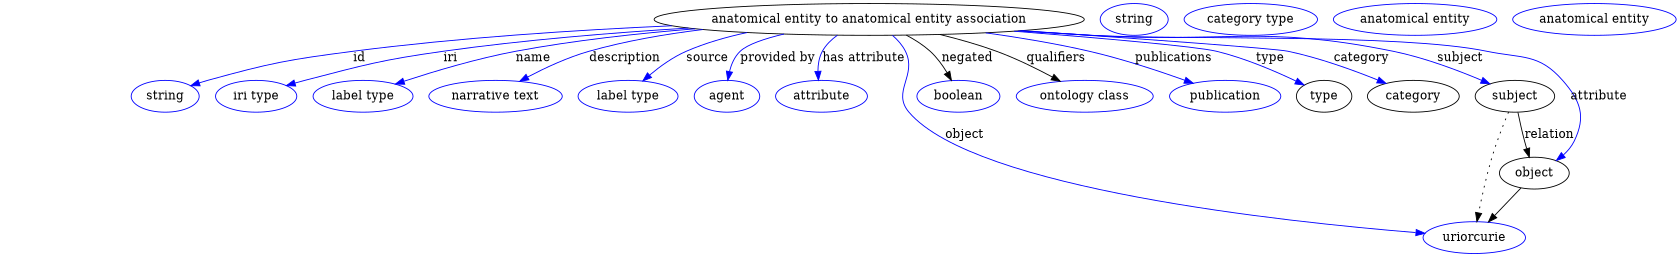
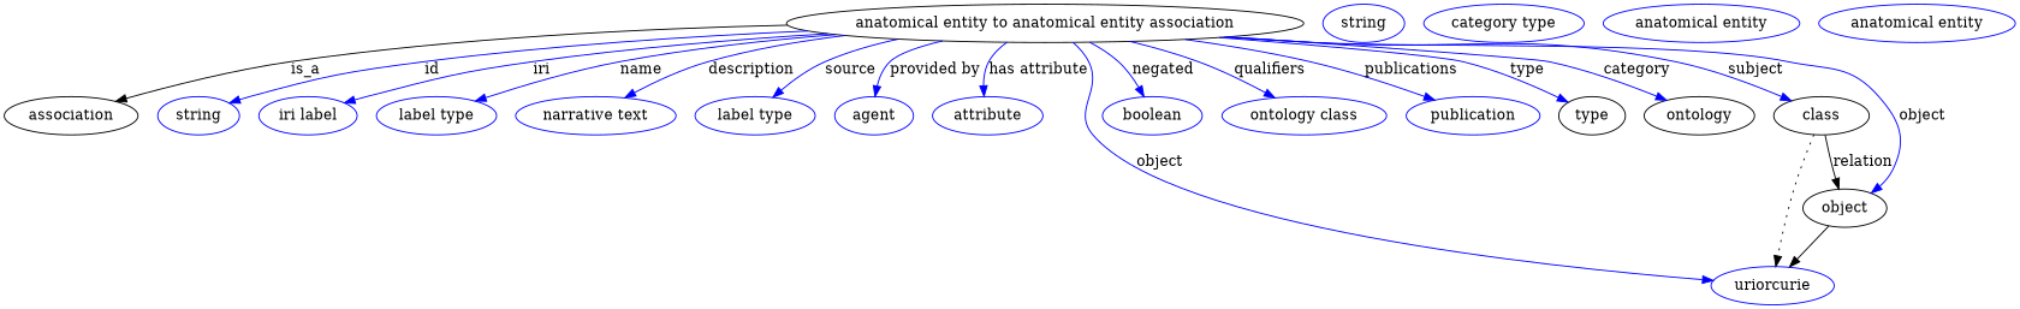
  digraph {
    node [color=blue]
    edge [color=blue style=solid]
    n1 [height=0.5 label="anatomical entity to anatomical entity association" width=6.7702 color=""]
+   association [height=0.5 width=1.7512 color=""]
    n3 [height=0.5 label=string width=1.0652]
-   n4 [height=0.5 label="iri type" width=1.2277]
+   n4 [height=0.5 label="iri label" width=1.2277]
    n5 [height=0.5 label="label type" width=1.5707]
    n6 [height=0.5 label="narrative text" width=2.0943]
    n7 [height=0.5 label="label type" width=1.5707]
    n8 [height=0.5 label=agent width=1.0291]
    n9 [height=0.5 label=attribute width=1.4443]
    n10 [height=0.5 label=uriorcurie width=1.6068]
    n11 [height=0.5 label=boolean width=1.2999]
    n12 [height=0.5 label="ontology class" width=2.1484]
    n13 [height=0.5 label=publication width=1.7512]
    type [height=0.5 width=0.86659 color=""]
-   category [height=0.5 width=1.4443 color=""]
-   subject [height=0.5 width=1.2457 color=""]
+   category [height=0.5 width=1.4443 label=ontology color=""]
+   subject [height=0.5 width=1.2457 label=class color=""]
    object [height=0.5 width=1.1013 color=""]
    n18 [height=0.5 label=string width=1.0652]
    n19 [height=0.5 label="category type" width=2.0943]
    n20 [height=0.5 label="anatomical entity" width=2.5637]
    n21 [height=0.5 label="anatomical entity" width=2.5637]
+   n1 -> association [label=is_a color="" style=""]
    n1 -> n3 [label=id]
    n1 -> n4 [label=iri]
    n1 -> n5 [label=name]
    n1 -> n6 [label=description]
    n1 -> n7 [label=source]
    n1 -> n8 [label="provided by"]
    n1 -> n9 [label="has attribute"]
    n1 -> n10 [label=object]
-   n1 -> n11 [color=black label=negated]
-   n1 -> n12 [color=black label=qualifiers]
+   n1 -> n11 [label=negated]
+   n1 -> n12 [label=qualifiers]
    n1 -> n13 [label=publications]
    n1 -> type [label=type]
    n1 -> category [label=category]
    n1 -> subject [label=subject]
-   n1 -> object [label=attribute]
+   n1 -> object [label=object]
    subject -> n10 [style=dotted color=""]
    subject -> object [label=relation color="" style=""]
    object -> n10 [color=""]
  }
